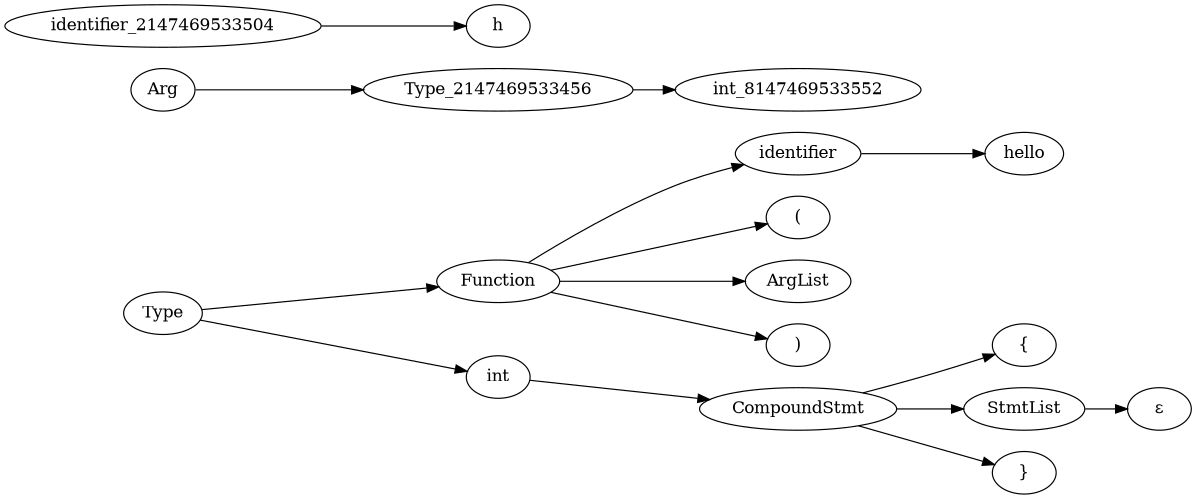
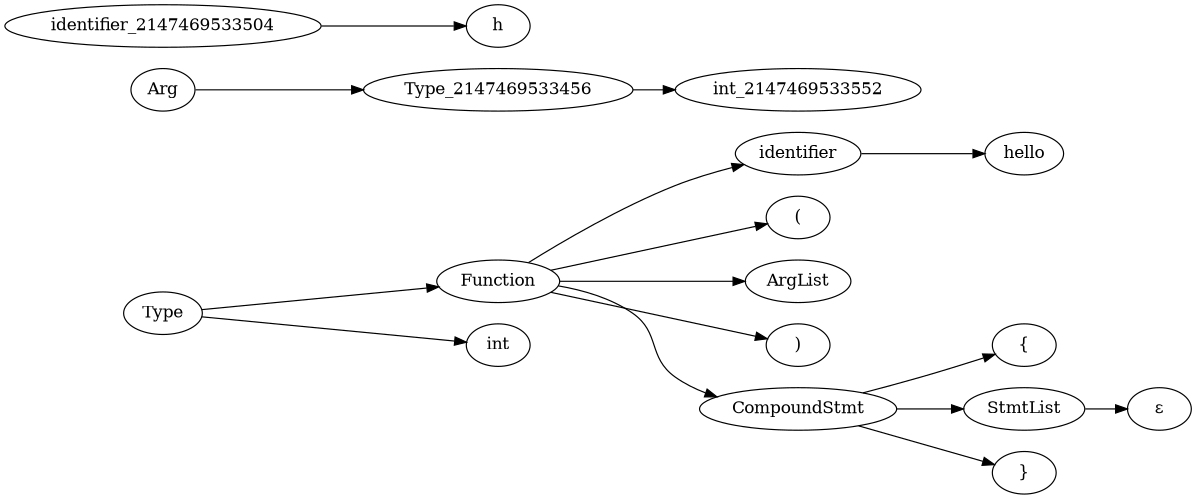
  digraph {
    rankdir=LR
    Function
    identifier
    "("
    ArgList
    ")"
    CompoundStmt
    Type
    int
    hello
    "{"
    StmtList
    "}"
    Arg
    Type_2147469533456
-   int_2147469533552 [label=int_8147469533552]
+   int_2147469533552
    identifier_2147469533504
    h
    "ε"
    Function -> identifier
    Function -> "("
    Function -> ArgList
    Function -> ")"
-   int -> CompoundStmt
+   Function -> CompoundStmt
    identifier -> hello
    CompoundStmt -> "{"
    CompoundStmt -> StmtList
    CompoundStmt -> "}"
    Type -> Function
    Type -> int
    StmtList -> "ε"
    Arg -> Type_2147469533456
    Type_2147469533456 -> int_2147469533552
    identifier_2147469533504 -> h
  }
